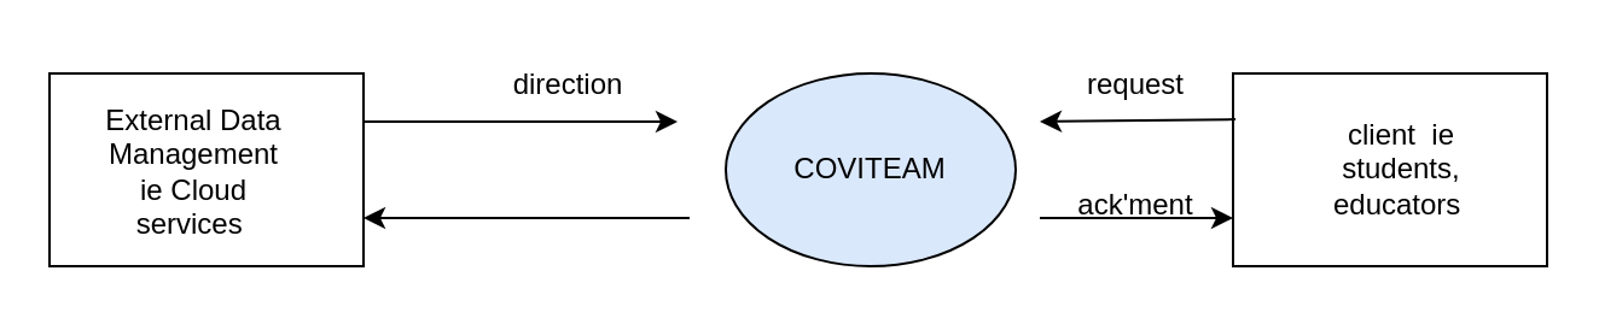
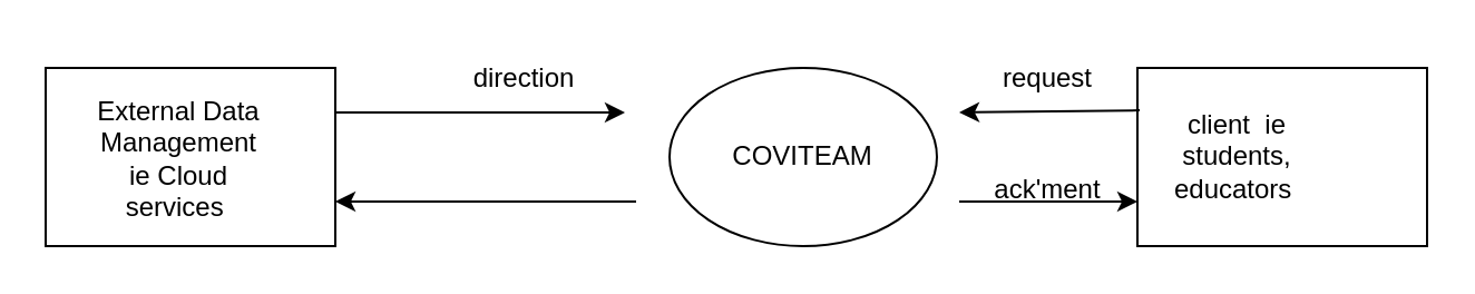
  <mxCell id="0" />
  <mxCell id="1" parent="0" />
  <mxCell id="2" value="" style="verticalLabelPosition=bottom;verticalAlign=top;html=1;shape=mxgraph.basic.rect;fillColor2=none;strokeWidth=1;size=20;indent=5;" vertex="1" parent="1"><mxGeometry x="510" y="30" width="130" height="80" as="geometry" /></mxCell>
- <mxCell id="3" value="client&amp;nbsp; ie students, educators&amp;nbsp;" style="text;html=1;strokeColor=none;fillColor=none;align=center;verticalAlign=middle;whiteSpace=wrap;rounded=0;" vertex="1" parent="1"><mxGeometry x="540" y="52.5" width="80" height="35" as="geometry" /></mxCell>
+ <mxCell id="3" value="client&amp;nbsp; ie students, educators&amp;nbsp;" style="text;html=1;strokeColor=none;fillColor=none;align=center;verticalAlign=middle;whiteSpace=wrap;rounded=0;" vertex="1" parent="1"><mxGeometry x="515" y="52.5" width="80" height="35" as="geometry" /></mxCell>
  <mxCell id="4" value="" style="endArrow=classic;html=1;rounded=0;exitX=0.008;exitY=0.238;exitDx=0;exitDy=0;exitPerimeter=0;entryX=1;entryY=0.25;entryDx=0;entryDy=0;" edge="1" parent="1" source="2"><mxGeometry width="50" height="50" relative="1" as="geometry"><mxPoint x="310" y="100" as="sourcePoint" /><mxPoint x="430" y="50" as="targetPoint" /></mxGeometry></mxCell>
  <mxCell id="5" value="" style="rounded=0;whiteSpace=wrap;html=1;" vertex="1" parent="1"><mxGeometry x="20" y="30" width="130" height="80" as="geometry" /></mxCell>
  <mxCell id="6" value="External Data Management ie Cloud services&amp;nbsp;" style="text;html=1;strokeColor=none;fillColor=none;align=center;verticalAlign=middle;whiteSpace=wrap;rounded=0;" vertex="1" parent="1"><mxGeometry x="40" y="52.5" width="80" height="37.5" as="geometry" /></mxCell>
  <mxCell id="7" value="" style="endArrow=classic;html=1;rounded=0;exitX=1;exitY=0.25;exitDx=0;exitDy=0;entryX=0;entryY=0.25;entryDx=0;entryDy=0;" edge="1" parent="1" source="5"><mxGeometry width="50" height="50" relative="1" as="geometry"><mxPoint x="270" y="160" as="sourcePoint" /><mxPoint x="280" y="50" as="targetPoint" /></mxGeometry></mxCell>
  <mxCell id="8" value="request&lt;br&gt;" style="text;html=1;strokeColor=none;fillColor=none;align=center;verticalAlign=middle;whiteSpace=wrap;rounded=0;" vertex="1" parent="1"><mxGeometry x="440" y="20" width="60" height="30" as="geometry" /></mxCell>
  <mxCell id="9" value="ack'ment" style="text;html=1;strokeColor=none;fillColor=none;align=center;verticalAlign=middle;whiteSpace=wrap;rounded=0;" vertex="1" parent="1"><mxGeometry x="440" y="70" width="60" height="30" as="geometry" /></mxCell>
  <mxCell id="10" value="" style="endArrow=classic;html=1;rounded=0;exitX=1;exitY=0.75;exitDx=0;exitDy=0;" edge="1" parent="1"><mxGeometry width="50" height="50" relative="1" as="geometry"><mxPoint x="430" y="90" as="sourcePoint" /><mxPoint x="510" y="90" as="targetPoint" /></mxGeometry></mxCell>
  <mxCell id="11" value="direction" style="text;html=1;strokeColor=none;fillColor=none;align=center;verticalAlign=middle;whiteSpace=wrap;rounded=0;" vertex="1" parent="1"><mxGeometry x="205" y="20" width="60" height="30" as="geometry" /></mxCell>
  <mxCell id="12" value="" style="endArrow=classic;html=1;rounded=0;entryX=1;entryY=0.75;entryDx=0;entryDy=0;exitX=0;exitY=0.75;exitDx=0;exitDy=0;" edge="1" parent="1" target="5"><mxGeometry width="50" height="50" relative="1" as="geometry"><mxPoint x="285" y="90" as="sourcePoint" /><mxPoint x="230" y="100" as="targetPoint" /></mxGeometry></mxCell>
- <mxCell id="13" value="COVITEAM" style="ellipse;whiteSpace=wrap;html=1;fillColor=#dae8fc;" vertex="1" parent="1"><mxGeometry x="300" y="30" width="120" height="80" as="geometry" /></mxCell>
+ <mxCell id="13" value="COVITEAM" style="ellipse;whiteSpace=wrap;html=1;" vertex="1" parent="1"><mxGeometry x="300" y="30" width="120" height="80" as="geometry" /></mxCell>
